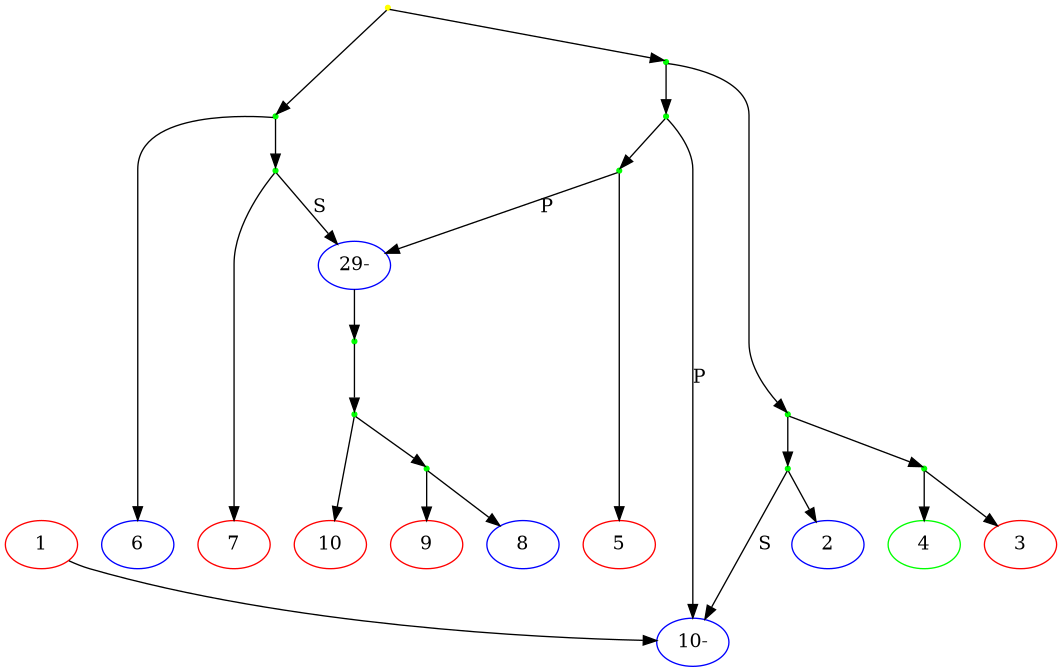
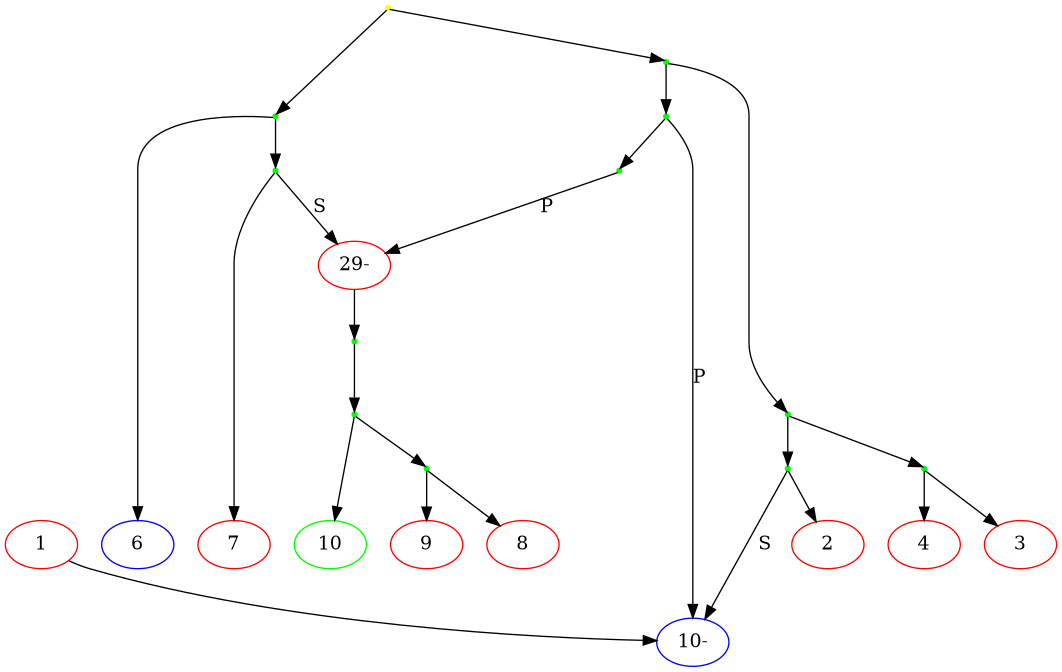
  digraph {
    node [color=green]
    n1 [color=red label=1]
-   n2 [color=blue label=2]
+   n2 [color=red label=2]
    n3 [color=red label=3]
-   n4 [label=4]
-   n5 [color=red label=5]
+   n4 [color=red label=4]
    n6 [color=blue label=6]
    n7 [color=red label=7]
-   n8 [color=blue label=8]
+   n8 [color=red label=8]
    n9 [color=red label=9]
-   n10 [color=red label=10]
+   n10 [label=10]
    n11 [color=blue label="10-"]
    14 [shape=point]
    15 [shape=point]
    19 [shape=point]
-   n15 [color=blue label="29-"]
+   n15 [color=red label="29-"]
    16 [shape=point]
    23 [shape=point]
    21 [shape=point]
    11 [shape=point]
    12 [shape=point]
    20 [shape=point]
    17 [shape=point]
    22 [shape=point]
    24 [color=yellow shape=point]
    subgraph sub_1 {
      rank=same
      n1
      n2
      n3
      n4
-     n5
      n6
      n7
      n8
      n9
      n10
    }
    n1 -> n11
    14 -> n2
    14 -> n11 [label=S]
    15 -> n3
    15 -> n4
-   19 -> n5
    19 -> n15 [label=P]
    n15 -> 16
    16 -> 12
    23 -> n6
    23 -> 21
    21 -> n7
    21 -> n15 [label=S]
    11 -> n8
    11 -> n9
    12 -> n10
    12 -> 11
    20 -> n11 [label=P]
    20 -> 19
    17 -> 14
    17 -> 15
    22 -> 20
    22 -> 17
    24 -> 23
    24 -> 22
  }
